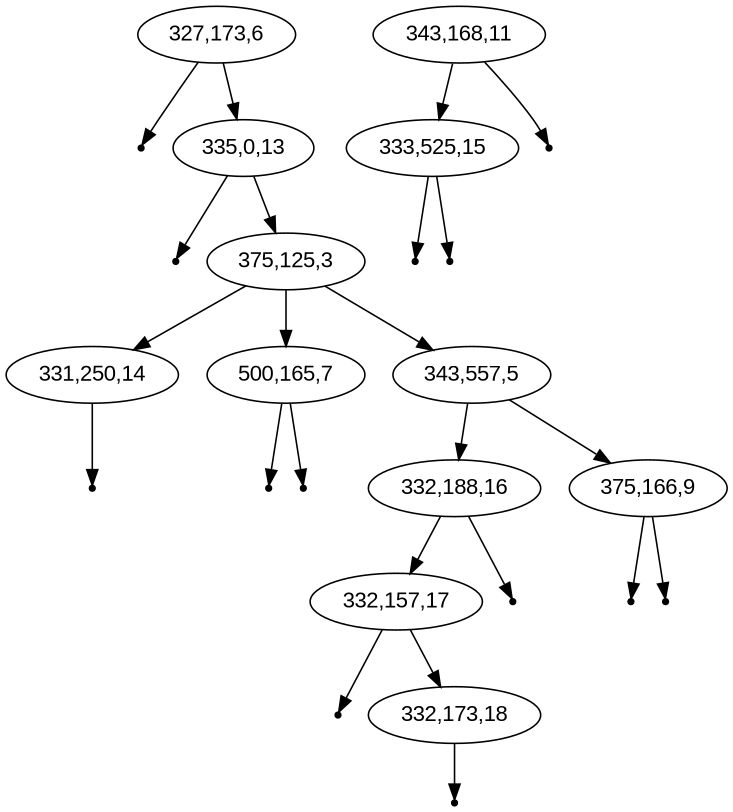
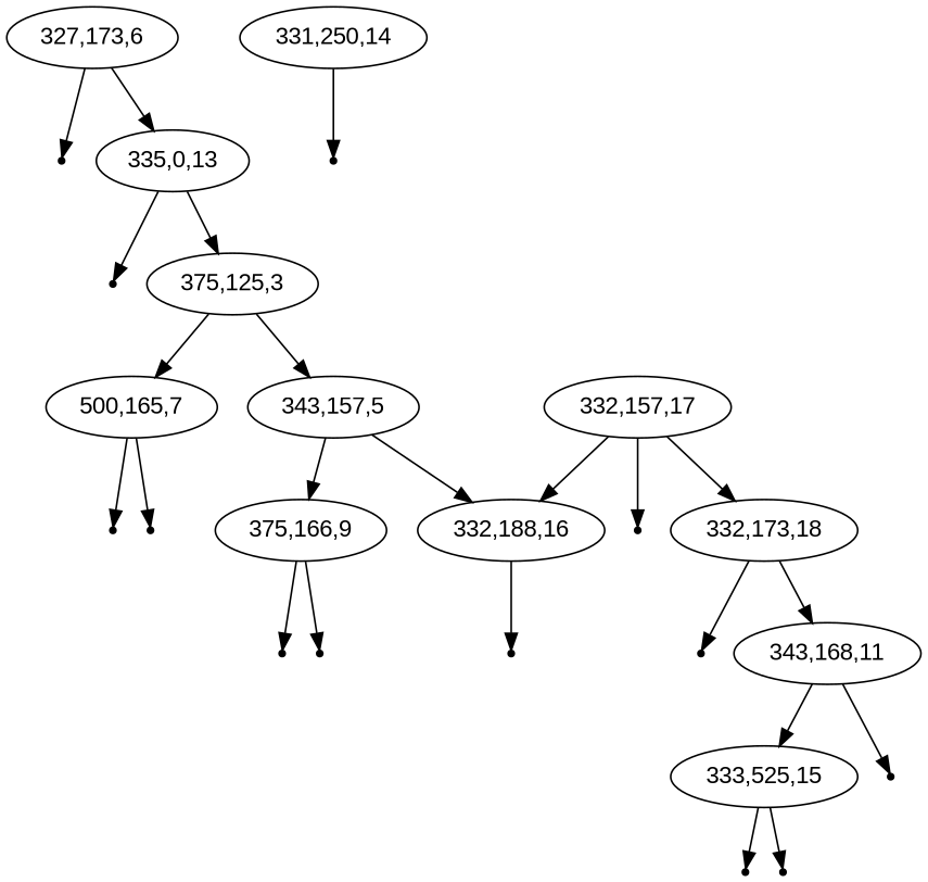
  digraph {
    node [fontname=Arial shape=point]
    "327,173,6" [shape=""]
    null38
    "335,0,13" [shape=""]
    null39
    "375,125,3" [shape=""]
    "331,250,14" [shape=""]
    "500,165,7" [shape=""]
-   "343,157,5" [label="343,557,5" shape=""]
+   "343,157,5" [shape=""]
    null48
    null49
    null50
    "332,188,16" [shape=""]
    n13 [label="375,166,9" shape=""]
    "332,157,17" [shape=""]
    null45
    null46
    null47
    null40
    "332,173,18" [shape=""]
    "343,168,11" [shape=""]
    null44
    n22 [label="333,525,15" shape=""]
    null43
    null41
    null42
    "327,173,6" -> null38
    "327,173,6" -> "335,0,13"
    "335,0,13" -> null39
    "335,0,13" -> "375,125,3"
-   "375,125,3" -> "331,250,14"
    "375,125,3" -> "500,165,7"
    "375,125,3" -> "343,157,5"
    "331,250,14" -> null48
    "500,165,7" -> null49
    "500,165,7" -> null50
    "343,157,5" -> "332,188,16"
    "343,157,5" -> n13
-   "332,188,16" -> "332,157,17"
+   "332,157,17" -> "332,188,16"
    "332,188,16" -> null45
    n13 -> null46
    n13 -> null47
    "332,157,17" -> null40
    "332,157,17" -> "332,173,18"
+   "332,173,18" -> "343,168,11"
    "332,173,18" -> null44
    "343,168,11" -> n22
    "343,168,11" -> null43
    n22 -> null41
    n22 -> null42
  }
